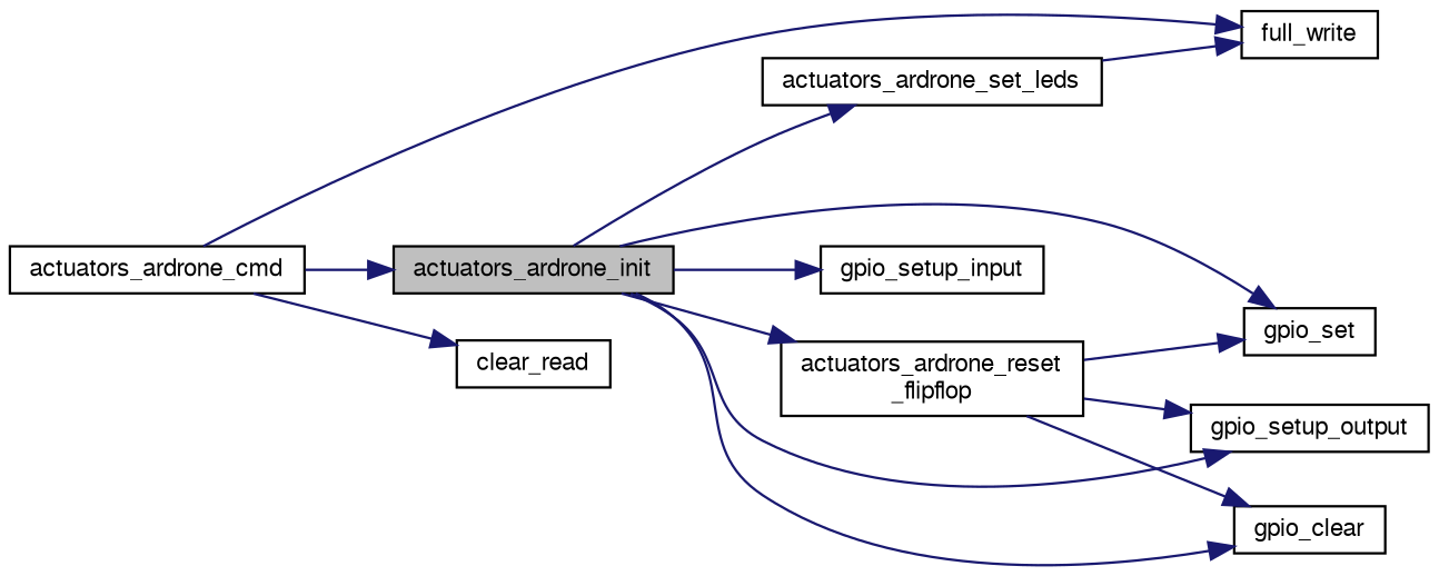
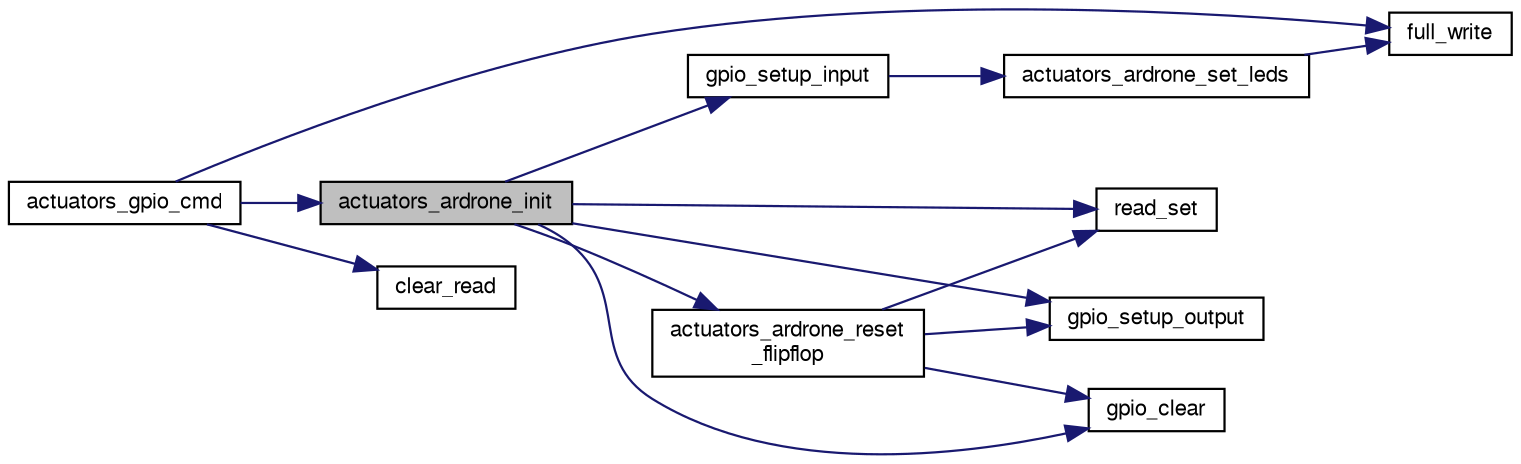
  digraph {
    rankdir=LR
    node [color=black fillcolor=white fontname=FreeSans fontsize=10 shape=record style=filled]
    edge [color=midnightblue fontname=FreeSans fontsize=10 labelfontname=FreeSans labelfontsize=10 style=solid]
    n1 [fillcolor=grey75 fontcolor=black height=0.2 label=actuators_ardrone_init width=0.4]
    n2 [height=0.2 label="actuators_ardrone_reset\l_flipflop" width=0.4]
    n3 [height=0.2 label=gpio_setup_output width=0.4]
    n4 [height=0.2 label=gpio_clear width=0.4]
-   n5 [height=0.2 label=gpio_set width=0.4]
+   n5 [height=0.2 label=read_set width=0.4]
    n6 [height=0.2 label=actuators_ardrone_set_leds width=0.4]
    n7 [height=0.2 label=gpio_setup_input width=0.4]
-   n8 [height=0.2 label=actuators_ardrone_cmd width=0.4]
+   n8 [height=0.2 label=actuators_gpio_cmd width=0.4]
    n9 [height=0.2 label=clear_read width=0.4]
    n10 [height=0.2 label=full_write width=0.4]
    n1 -> n2
    n1 -> n3
    n1 -> n4
    n1 -> n5
-   n1 -> n6
+   n7 -> n6
    n1 -> n7
    n2 -> n3
    n2 -> n4
    n2 -> n5
    n6 -> n10
    n8 -> n1
    n8 -> n9
    n8 -> n10
  }
